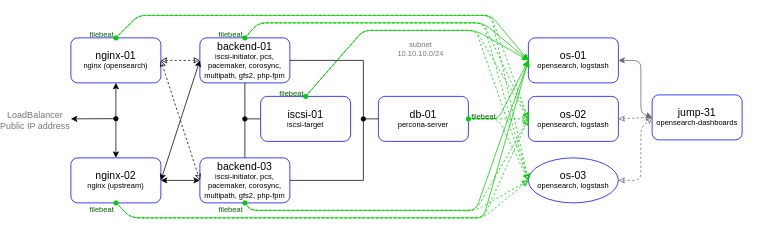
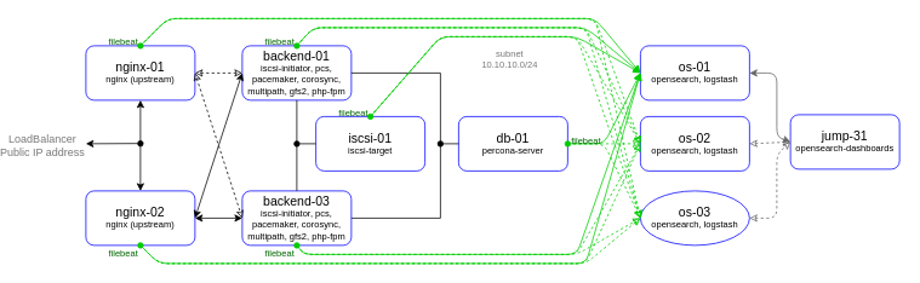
  <mxCell id="0" />
  <mxCell id="1" parent="0" />
  <mxCell id="2" value="&lt;p style=&quot;line-height: 100%&quot;&gt;&lt;font&gt;&lt;span style=&quot;font-size: 14px&quot;&gt;db-01&lt;br&gt;&lt;/span&gt;&lt;/font&gt;&lt;span style=&quot;font-size: 10px&quot;&gt;percona-server&lt;/span&gt;&lt;br&gt;&lt;/p&gt;" style="rounded=1;whiteSpace=wrap;html=1;strokeColor=#0000FF;" parent="1" vertex="1"><mxGeometry x="478" y="128" width="120" height="60" as="geometry" /></mxCell>
  <mxCell id="3" value="&lt;p style=&quot;line-height: 100%&quot;&gt;&lt;span style=&quot;font-size: 14px&quot;&gt;backend-01&lt;/span&gt;&lt;br&gt;&lt;span style=&quot;font-size: 10px&quot;&gt;iscsi-initiator, pcs, pacemaker, corosync, multipath, gfs2, php-fpm&lt;/span&gt;&lt;br&gt;&lt;/p&gt;" style="rounded=1;whiteSpace=wrap;html=1;strokeColor=#0000FF;" parent="1" vertex="1"><mxGeometry x="240" y="50" width="120" height="60" as="geometry" /></mxCell>
- <mxCell id="4" value="&lt;p style=&quot;line-height: 100%&quot;&gt;&lt;span style=&quot;font-size: 14px&quot;&gt;nginx-01&lt;/span&gt;&lt;br&gt;&lt;span style=&quot;font-size: 10px&quot;&gt;nginx (opensearch)&lt;/span&gt;&lt;br&gt;&lt;/p&gt;" style="rounded=1;whiteSpace=wrap;html=1;strokeColor=#0000FF;" parent="1" vertex="1"><mxGeometry y="50" width="120" height="60" as="geometry" x="68" /></mxCell>
+ <mxCell id="4" value="&lt;p style=&quot;line-height: 100%&quot;&gt;&lt;span style=&quot;font-size: 14px&quot;&gt;nginx-01&lt;/span&gt;&lt;br&gt;&lt;span style=&quot;font-size: 10px&quot;&gt;nginx (upstream)&lt;/span&gt;&lt;br&gt;&lt;/p&gt;" style="rounded=1;whiteSpace=wrap;html=1;strokeColor=#0000FF;" parent="1" vertex="1"><mxGeometry y="50" width="120" height="60" as="geometry" x="68" /></mxCell>
  <mxCell id="5" value="" style="endArrow=oval;html=1;rounded=0;exitX=0;exitY=0.5;exitDx=0;exitDy=0;startArrow=none;startFill=0;endFill=1;" parent="1" source="2" edge="1"><mxGeometry width="50" height="50" relative="1" as="geometry"><mxPoint x="438" y="120" as="sourcePoint" /><mxPoint x="458" y="158" as="targetPoint" /></mxGeometry></mxCell>
  <mxCell id="6" value="" style="endArrow=none;html=1;rounded=0;exitX=1;exitY=0.5;exitDx=0;exitDy=0;" parent="1" source="8" edge="1"><mxGeometry width="50" height="50" relative="1" as="geometry"><mxPoint x="428" y="260" as="sourcePoint" /><mxPoint x="458" y="160" as="targetPoint" /><Array as="points"><mxPoint x="458" y="240" /></Array></mxGeometry></mxCell>
  <mxCell id="7" value="" style="endArrow=none;html=1;rounded=0;entryX=1;entryY=0.5;entryDx=0;entryDy=0;" parent="1" target="3" edge="1"><mxGeometry width="50" height="50" relative="1" as="geometry"><mxPoint x="458" y="160" as="sourcePoint" /><mxPoint x="378" y="110" as="targetPoint" /><Array as="points"><mxPoint x="458" y="80" /></Array></mxGeometry></mxCell>
  <mxCell id="8" value="&lt;p style=&quot;line-height: 100%&quot;&gt;&lt;span style=&quot;font-size: 14px&quot;&gt;backend-03&lt;/span&gt;&lt;br&gt;&lt;span style=&quot;font-size: 10px&quot;&gt;iscsi-initiator, pcs, pacemaker, corosync, multipath, gfs2, php-fpm&lt;/span&gt;&lt;br&gt;&lt;/p&gt;" style="rounded=1;whiteSpace=wrap;html=1;strokeColor=#0000FF;" parent="1" vertex="1"><mxGeometry x="240" y="210" width="120" height="60" as="geometry" /></mxCell>
  <mxCell id="9" value="&lt;font style=&quot;font-size: 10px&quot;&gt;subnet&lt;br&gt;10.10.10.0/24&lt;/font&gt;" style="edgeLabel;html=1;align=center;verticalAlign=middle;resizable=0;points=[];fontSize=8;fontColor=#777777;" parent="1" vertex="1" connectable="0"><mxGeometry x="538.002" y="66.995" as="geometry"><mxPoint x="-5" y="-2" as="offset" /></mxGeometry></mxCell>
  <mxCell id="10" value="&lt;p style=&quot;line-height: 100%&quot;&gt;&lt;span style=&quot;font-size: 14px&quot;&gt;nginx-02&lt;/span&gt;&lt;br&gt;&lt;span style=&quot;font-size: 10px&quot;&gt;nginx (upstream)&lt;/span&gt;&lt;br&gt;&lt;/p&gt;" style="rounded=1;whiteSpace=wrap;html=1;strokeColor=#0000FF;" parent="1" vertex="1"><mxGeometry y="210" width="120" height="60" as="geometry" x="68" /></mxCell>
  <mxCell id="11" value="" style="endArrow=classic;startArrow=classic;html=1;exitX=0.5;exitY=0;exitDx=0;exitDy=0;entryX=0.5;entryY=1;entryDx=0;entryDy=0;" parent="1" source="10" target="4" edge="1"><mxGeometry width="50" height="50" relative="1" as="geometry"><mxPoint x="158" y="140" as="sourcePoint" /><mxPoint x="208" y="90" as="targetPoint" /></mxGeometry></mxCell>
  <mxCell id="12" value="" style="endArrow=oval;html=1;startArrow=classic;startFill=1;endFill=1;" parent="1" edge="1"><mxGeometry width="50" height="50" relative="1" as="geometry"><mxPoint y="158" as="sourcePoint" x="68" /><mxPoint x="128" y="157.71" as="targetPoint" /></mxGeometry></mxCell>
  <mxCell id="13" value="" style="endArrow=classic;startArrow=classic;html=1;exitX=1;exitY=0.5;exitDx=0;exitDy=0;entryX=0;entryY=0.5;entryDx=0;entryDy=0;" parent="1" source="10" target="8" edge="1"><mxGeometry width="50" height="50" relative="1" as="geometry"><mxPoint x="188" y="140" as="sourcePoint" /><mxPoint x="238" y="180" as="targetPoint" /></mxGeometry></mxCell>
  <mxCell id="14" value="" style="endArrow=classic;startArrow=classic;html=1;entryX=0;entryY=0.5;entryDx=0;entryDy=0;rounded=1;exitX=1;exitY=0.5;exitDx=0;exitDy=0;" parent="1" source="10" target="3" edge="1"><mxGeometry width="50" height="50" relative="1" as="geometry"><mxPoint x="188" y="180" as="sourcePoint" /><mxPoint x="228" y="80" as="targetPoint" /></mxGeometry></mxCell>
  <mxCell id="15" value="" style="endArrow=classic;dashed=1;html=1;exitX=1;exitY=0.5;exitDx=0;exitDy=0;entryX=0;entryY=0.5;entryDx=0;entryDy=0;startArrow=classic;startFill=0;endFill=0;" parent="1" source="4" target="3" edge="1"><mxGeometry width="50" height="50" relative="1" as="geometry"><mxPoint x="318" y="140" as="sourcePoint" /><mxPoint x="218" y="60" as="targetPoint" /></mxGeometry></mxCell>
  <mxCell id="16" value="" style="endArrow=classic;dashed=1;html=1;exitX=1;exitY=0.5;exitDx=0;exitDy=0;entryX=0;entryY=0.5;entryDx=0;entryDy=0;startArrow=classic;startFill=0;endFill=0;" parent="1" source="4" target="8" edge="1"><mxGeometry width="50" height="50" relative="1" as="geometry"><mxPoint x="198" y="60" as="sourcePoint" /><mxPoint x="248" y="10" as="targetPoint" /></mxGeometry></mxCell>
  <mxCell id="17" value="&lt;p style=&quot;line-height: 100%&quot;&gt;&lt;span style=&quot;font-size: 14px&quot;&gt;iscsi-01&lt;/span&gt;&lt;br&gt;&lt;span style=&quot;font-size: 10px&quot;&gt;iscsi-target&lt;/span&gt;&lt;br&gt;&lt;/p&gt;" style="rounded=1;whiteSpace=wrap;html=1;strokeColor=#0000FF;" parent="1" vertex="1"><mxGeometry x="321" y="128" width="120" height="60" as="geometry" /></mxCell>
  <mxCell id="18" value="" style="endArrow=none;html=1;strokeColor=#000000;exitX=0.5;exitY=0;exitDx=0;exitDy=0;entryX=0.5;entryY=1;entryDx=0;entryDy=0;" parent="1" source="8" target="3" edge="1"><mxGeometry width="50" height="50" relative="1" as="geometry"><mxPoint x="378" y="170" as="sourcePoint" /><mxPoint x="428" y="120" as="targetPoint" /></mxGeometry></mxCell>
  <mxCell id="19" value="" style="endArrow=none;html=1;strokeColor=#000000;entryX=0;entryY=0.5;entryDx=0;entryDy=0;startArrow=oval;startFill=1;" parent="1" target="17" edge="1"><mxGeometry width="50" height="50" relative="1" as="geometry"><mxPoint x="300" y="158" as="sourcePoint" /><mxPoint x="328" y="180" as="targetPoint" /></mxGeometry></mxCell>
  <mxCell id="20" value="&lt;font style=&quot;font-size: 12px&quot;&gt;LoadBalancer&lt;br&gt;Public IP address&lt;/font&gt;" style="edgeLabel;html=1;align=center;verticalAlign=middle;resizable=0;points=[];fontSize=8;fontColor=#777777;" parent="1" vertex="1" connectable="0"><mxGeometry x="20.002" y="157.995" as="geometry"><mxPoint x="-1" y="2" as="offset" /></mxGeometry></mxCell>
  <mxCell id="21" value="&lt;p style=&quot;line-height: 100%&quot;&gt;&lt;font&gt;&lt;span style=&quot;font-size: 14px&quot;&gt;os-02&lt;br&gt;&lt;/span&gt;&lt;/font&gt;&lt;span style=&quot;font-size: 10px&quot;&gt;opensearch, logstash&lt;/span&gt;&lt;/p&gt;" style="rounded=1;whiteSpace=wrap;html=1;strokeColor=#0000FF;" vertex="1" parent="1"><mxGeometry x="678" y="128" width="120" height="60" as="geometry" /></mxCell>
  <mxCell id="22" value="&lt;p style=&quot;line-height: 100%&quot;&gt;&lt;font&gt;&lt;span style=&quot;font-size: 14px&quot;&gt;os-01&lt;br&gt;&lt;/span&gt;&lt;/font&gt;&lt;span style=&quot;font-size: 10px&quot;&gt;opensearch, logstash&lt;/span&gt;&lt;/p&gt;" style="rounded=1;whiteSpace=wrap;html=1;strokeColor=#0000FF;" vertex="1" parent="1"><mxGeometry x="678" y="50" width="120" height="60" as="geometry" /></mxCell>
  <mxCell id="23" value="&lt;p style=&quot;line-height: 100%&quot;&gt;&lt;font&gt;&lt;span style=&quot;font-size: 14px&quot;&gt;os-03&lt;br&gt;&lt;/span&gt;&lt;/font&gt;&lt;span style=&quot;font-size: 10px&quot;&gt;opensearch, logstash&lt;/span&gt;&lt;/p&gt;" style="ellipse;whiteSpace=wrap;html=1;strokeColor=#0000FF;" vertex="1" parent="1"><mxGeometry x="678" y="210" width="120" height="60" as="geometry" /></mxCell>
  <mxCell id="24" value="" style="endArrow=classic;html=1;exitX=0.5;exitY=0;exitDx=0;exitDy=0;entryX=0;entryY=0.5;entryDx=0;entryDy=0;strokeColor=#00CC00;startArrow=oval;startFill=1;" edge="1" parent="1" source="4" target="22"><mxGeometry width="50" height="50" relative="1" as="geometry"><mxPoint x="138" y="30" as="sourcePoint" /><mxPoint x="188" y="-20" as="targetPoint" /><Array as="points"><mxPoint x="158" y="20" /><mxPoint x="628" y="20" /></Array></mxGeometry></mxCell>
  <mxCell id="25" value="" style="endArrow=classic;html=1;exitX=0.5;exitY=1;exitDx=0;exitDy=0;entryX=0;entryY=0.5;entryDx=0;entryDy=0;strokeColor=#00CC00;startArrow=oval;startFill=1;" edge="1" parent="1" source="10" target="22"><mxGeometry width="50" height="50" relative="1" as="geometry"><mxPoint x="106" y="380" as="sourcePoint" /><mxPoint x="656" y="410" as="targetPoint" /><Array as="points"><mxPoint x="148" y="290" /><mxPoint x="618" y="290" /></Array></mxGeometry></mxCell>
  <mxCell id="26" value="" style="endArrow=classic;html=1;exitX=0.5;exitY=0;exitDx=0;exitDy=0;strokeColor=#00CC00;entryX=0;entryY=0.5;entryDx=0;entryDy=0;startArrow=oval;startFill=1;" edge="1" parent="1" source="3" target="22"><mxGeometry width="50" height="50" relative="1" as="geometry"><mxPoint x="138" y="60" as="sourcePoint" /><mxPoint x="618" y="90" as="targetPoint" /><Array as="points"><mxPoint x="318" y="30" /><mxPoint x="618" y="30" /></Array></mxGeometry></mxCell>
  <mxCell id="27" value="" style="endArrow=classic;html=1;exitX=0.5;exitY=1;exitDx=0;exitDy=0;strokeColor=#00CC00;entryX=0;entryY=0.5;entryDx=0;entryDy=0;startArrow=oval;startFill=1;" edge="1" parent="1" source="8" target="22"><mxGeometry width="50" height="50" relative="1" as="geometry"><mxPoint x="138" y="280" as="sourcePoint" /><mxPoint x="628" y="130" as="targetPoint" /><Array as="points"><mxPoint x="308" y="280" /><mxPoint x="608" y="280" /></Array></mxGeometry></mxCell>
  <mxCell id="28" value="" style="endArrow=classic;html=1;entryX=0;entryY=0.5;entryDx=0;entryDy=0;strokeColor=#00CC00;exitX=1;exitY=0.5;exitDx=0;exitDy=0;startArrow=oval;startFill=1;" edge="1" parent="1" source="2" target="22"><mxGeometry width="50" height="50" relative="1" as="geometry"><mxPoint x="598" y="160" as="sourcePoint" /><mxPoint x="698" y="100" as="targetPoint" /><Array as="points"><mxPoint x="638" y="158" /></Array></mxGeometry></mxCell>
  <mxCell id="29" value="" style="endArrow=classic;html=1;exitX=0.5;exitY=0;exitDx=0;exitDy=0;strokeColor=#00CC00;entryX=0;entryY=0.5;entryDx=0;entryDy=0;startArrow=oval;startFill=1;" edge="1" parent="1" source="17" target="22"><mxGeometry width="50" height="50" relative="1" as="geometry"><mxPoint x="310" y="60" as="sourcePoint" /><mxPoint x="608" y="90" as="targetPoint" /><Array as="points"><mxPoint x="458" y="40" /><mxPoint x="608" y="40" /></Array></mxGeometry></mxCell>
  <mxCell id="30" value="" style="endArrow=classic;html=1;exitX=0.5;exitY=0;exitDx=0;exitDy=0;entryX=0;entryY=0.5;entryDx=0;entryDy=0;strokeColor=#00CC00;dashed=1;endFill=0;" edge="1" parent="1" target="21"><mxGeometry width="50" height="50" relative="1" as="geometry"><mxPoint x="128" y="50" as="sourcePoint" /><mxPoint x="668" y="153" as="targetPoint" /><Array as="points"><mxPoint x="158" y="20" /><mxPoint x="628" y="20" /></Array></mxGeometry></mxCell>
  <mxCell id="31" value="" style="endArrow=classic;html=1;exitX=0.5;exitY=0;exitDx=0;exitDy=0;entryX=0;entryY=0.5;entryDx=0;entryDy=0;strokeColor=#00CC00;dashed=1;endFill=0;" edge="1" parent="1" target="23"><mxGeometry width="50" height="50" relative="1" as="geometry"><mxPoint x="128" y="50" as="sourcePoint" /><mxPoint x="668" y="230" as="targetPoint" /><Array as="points"><mxPoint x="158" y="20" /><mxPoint x="628" y="20" /></Array></mxGeometry></mxCell>
  <mxCell id="32" value="" style="endArrow=classic;html=1;exitX=0.5;exitY=0;exitDx=0;exitDy=0;strokeColor=#00CC00;dashed=1;endFill=0;entryX=0;entryY=0.5;entryDx=0;entryDy=0;" edge="1" parent="1" target="21"><mxGeometry width="50" height="50" relative="1" as="geometry"><mxPoint x="300" y="50" as="sourcePoint" /><mxPoint x="608" y="110" as="targetPoint" /><Array as="points"><mxPoint x="318" y="30" /><mxPoint x="618" y="30" /></Array></mxGeometry></mxCell>
  <mxCell id="33" value="" style="endArrow=classic;html=1;exitX=0.5;exitY=0;exitDx=0;exitDy=0;strokeColor=#00CC00;dashed=1;endFill=0;entryX=0;entryY=0.5;entryDx=0;entryDy=0;" edge="1" parent="1" target="23"><mxGeometry width="50" height="50" relative="1" as="geometry"><mxPoint x="300" y="50" as="sourcePoint" /><mxPoint x="638" y="220" as="targetPoint" /><Array as="points"><mxPoint x="318" y="30" /><mxPoint x="618" y="30" /></Array></mxGeometry></mxCell>
  <mxCell id="34" value="" style="endArrow=classic;html=1;exitX=0.5;exitY=0;exitDx=0;exitDy=0;strokeColor=#00CC00;dashed=1;endFill=0;entryX=0;entryY=0.5;entryDx=0;entryDy=0;" edge="1" parent="1" target="21"><mxGeometry width="50" height="50" relative="1" as="geometry"><mxPoint x="381" y="128" as="sourcePoint" /><mxPoint x="598" y="90" as="targetPoint" /><Array as="points"><mxPoint x="458" y="40" /><mxPoint x="608" y="40" /></Array></mxGeometry></mxCell>
  <mxCell id="35" value="" style="endArrow=classic;html=1;exitX=0.5;exitY=0;exitDx=0;exitDy=0;strokeColor=#00CC00;dashed=1;endFill=0;entryX=0;entryY=0.5;entryDx=0;entryDy=0;" edge="1" parent="1" target="23"><mxGeometry width="50" height="50" relative="1" as="geometry"><mxPoint x="381" y="128" as="sourcePoint" /><mxPoint x="658" y="250" as="targetPoint" /><Array as="points"><mxPoint x="458" y="40" /><mxPoint x="608" y="40" /></Array></mxGeometry></mxCell>
  <mxCell id="36" value="" style="endArrow=classic;html=1;strokeColor=#00CC00;exitX=1;exitY=0.5;exitDx=0;exitDy=0;dashed=1;endFill=0;entryX=0;entryY=0.5;entryDx=0;entryDy=0;" edge="1" parent="1" target="21"><mxGeometry width="50" height="50" relative="1" as="geometry"><mxPoint x="598" y="158" as="sourcePoint" /><mxPoint x="638" y="190" as="targetPoint" /><Array as="points"><mxPoint x="638" y="158" /></Array></mxGeometry></mxCell>
  <mxCell id="37" value="" style="endArrow=classic;html=1;strokeColor=#00CC00;exitX=1;exitY=0.5;exitDx=0;exitDy=0;dashed=1;endFill=0;entryX=0;entryY=0.5;entryDx=0;entryDy=0;" edge="1" parent="1" target="23"><mxGeometry width="50" height="50" relative="1" as="geometry"><mxPoint x="598" y="158" as="sourcePoint" /><mxPoint x="638" y="220" as="targetPoint" /><Array as="points"><mxPoint x="638" y="158" /></Array></mxGeometry></mxCell>
  <mxCell id="38" value="" style="endArrow=classic;html=1;exitX=0.5;exitY=1;exitDx=0;exitDy=0;strokeColor=#00CC00;dashed=1;endFill=0;entryX=0;entryY=0.5;entryDx=0;entryDy=0;" edge="1" parent="1" target="21"><mxGeometry width="50" height="50" relative="1" as="geometry"><mxPoint x="300" y="270" as="sourcePoint" /><mxPoint x="688" y="300" as="targetPoint" /><Array as="points"><mxPoint x="308" y="280" /><mxPoint x="608" y="280" /></Array></mxGeometry></mxCell>
  <mxCell id="39" value="" style="endArrow=classic;html=1;exitX=0.5;exitY=1;exitDx=0;exitDy=0;strokeColor=#00CC00;dashed=1;endFill=0;entryX=0;entryY=0.5;entryDx=0;entryDy=0;" edge="1" parent="1" target="23"><mxGeometry width="50" height="50" relative="1" as="geometry"><mxPoint x="301" y="270" as="sourcePoint" /><mxPoint x="639" y="260" as="targetPoint" /><Array as="points"><mxPoint x="308" y="280" /><mxPoint x="608" y="280" /></Array></mxGeometry></mxCell>
  <mxCell id="40" value="" style="endArrow=classic;html=1;exitX=0.5;exitY=1;exitDx=0;exitDy=0;strokeColor=#00CC00;dashed=1;endFill=0;entryX=0;entryY=0.5;entryDx=0;entryDy=0;" edge="1" parent="1" target="21"><mxGeometry width="50" height="50" relative="1" as="geometry"><mxPoint x="128" y="270" as="sourcePoint" /><mxPoint x="808" y="200" as="targetPoint" /><Array as="points"><mxPoint x="148" y="290" /><mxPoint x="618" y="290" /></Array></mxGeometry></mxCell>
  <mxCell id="41" value="" style="endArrow=classic;html=1;exitX=0.5;exitY=1;exitDx=0;exitDy=0;strokeColor=#00CC00;dashed=1;endFill=0;entryX=0;entryY=0.5;entryDx=0;entryDy=0;" edge="1" parent="1" target="23"><mxGeometry width="50" height="50" relative="1" as="geometry"><mxPoint x="128" y="270" as="sourcePoint" /><mxPoint x="648" y="280" as="targetPoint" /><Array as="points"><mxPoint x="148" y="290" /><mxPoint x="618" y="290" /></Array></mxGeometry></mxCell>
  <mxCell id="42" value="&lt;span style=&quot;font-size: 10px&quot;&gt;&lt;font color=&quot;#006600&quot;&gt;filebeat&lt;/font&gt;&lt;/span&gt;" style="edgeLabel;html=1;align=center;verticalAlign=middle;resizable=0;points=[];fontSize=8;fontColor=#777777;labelBackgroundColor=none;" vertex="1" connectable="0" parent="1"><mxGeometry x="114.002" y="46.995" as="geometry"><mxPoint x="-6" y="-2" as="offset" /></mxGeometry></mxCell>
  <mxCell id="43" value="&lt;span style=&quot;font-size: 10px&quot;&gt;&lt;font color=&quot;#006600&quot;&gt;filebeat&lt;/font&gt;&lt;/span&gt;" style="edgeLabel;html=1;align=center;verticalAlign=middle;resizable=0;points=[];fontSize=8;fontColor=#777777;labelBackgroundColor=none;" vertex="1" connectable="0" parent="1"><mxGeometry x="286.002" y="46.995" as="geometry"><mxPoint x="-6" y="-2" as="offset" /></mxGeometry></mxCell>
  <mxCell id="44" value="&lt;span style=&quot;font-size: 10px&quot;&gt;&lt;font color=&quot;#006600&quot;&gt;filebeat&lt;/font&gt;&lt;/span&gt;" style="edgeLabel;html=1;align=center;verticalAlign=middle;resizable=0;points=[];fontSize=8;fontColor=#777777;labelBackgroundColor=none;" vertex="1" connectable="0" parent="1"><mxGeometry x="367.002" y="125.995" as="geometry"><mxPoint x="-6" y="-2" as="offset" /></mxGeometry></mxCell>
  <mxCell id="45" value="&lt;span style=&quot;font-size: 10px&quot;&gt;&lt;font color=&quot;#006600&quot;&gt;filebeat&lt;/font&gt;&lt;/span&gt;" style="edgeLabel;html=1;align=center;verticalAlign=middle;resizable=0;points=[];fontSize=8;fontColor=#777777;labelBackgroundColor=none;" vertex="1" connectable="0" parent="1"><mxGeometry x="114.002" y="279.995" as="geometry"><mxPoint x="-6" y="-2" as="offset" /></mxGeometry></mxCell>
  <mxCell id="46" value="&lt;span style=&quot;font-size: 10px&quot;&gt;&lt;font color=&quot;#006600&quot;&gt;filebeat&lt;/font&gt;&lt;/span&gt;" style="edgeLabel;html=1;align=center;verticalAlign=middle;resizable=0;points=[];fontSize=8;fontColor=#777777;labelBackgroundColor=none;" vertex="1" connectable="0" parent="1"><mxGeometry x="286.002" y="279.995" as="geometry"><mxPoint x="-6" y="-2" as="offset" /></mxGeometry></mxCell>
  <mxCell id="47" value="&lt;span style=&quot;font-size: 10px&quot;&gt;&lt;font color=&quot;#006600&quot;&gt;filebeat&lt;/font&gt;&lt;/span&gt;" style="edgeLabel;html=1;align=center;verticalAlign=middle;resizable=0;points=[];fontSize=8;fontColor=#777777;labelBackgroundColor=none;" vertex="1" connectable="0" parent="1"><mxGeometry x="623.002" y="155.995" as="geometry"><mxPoint x="-6" y="-2" as="offset" /></mxGeometry></mxCell>
  <mxCell id="48" value="&lt;p style=&quot;line-height: 100%&quot;&gt;&lt;font&gt;&lt;span style=&quot;font-size: 14px&quot;&gt;jump-31&lt;br&gt;&lt;/span&gt;&lt;/font&gt;&lt;span style=&quot;font-size: 10px&quot;&gt;opensearch-dashboards&lt;/span&gt;&lt;/p&gt;" style="rounded=1;whiteSpace=wrap;html=1;strokeColor=#0000FF;" vertex="1" parent="1"><mxGeometry x="843" y="126" width="120" height="60" as="geometry" /></mxCell>
  <mxCell id="49" value="" style="endArrow=classic;startArrow=classic;html=1;exitX=1;exitY=0.5;exitDx=0;exitDy=0;entryX=0;entryY=0.5;entryDx=0;entryDy=0;strokeColor=#666666;" edge="1" parent="1" source="22" target="48"><mxGeometry width="50" height="50" relative="1" as="geometry"><mxPoint x="798" y="210" as="sourcePoint" /><mxPoint x="848" y="160" as="targetPoint" /><Array as="points"><mxPoint x="828" y="80" /><mxPoint x="828" y="150" /></Array></mxGeometry></mxCell>
  <mxCell id="50" value="" style="endArrow=classic;startArrow=classic;html=1;exitX=1;exitY=0.5;exitDx=0;exitDy=0;entryX=0;entryY=0.5;entryDx=0;entryDy=0;strokeColor=#666666;dashed=1;endFill=0;startFill=0;" edge="1" parent="1" source="21" target="48"><mxGeometry width="50" height="50" relative="1" as="geometry"><mxPoint x="808" y="90" as="sourcePoint" /><mxPoint x="853" y="166" as="targetPoint" /></mxGeometry></mxCell>
  <mxCell id="51" value="" style="endArrow=classic;startArrow=classic;html=1;exitX=1;exitY=0.5;exitDx=0;exitDy=0;entryX=0;entryY=0.5;entryDx=0;entryDy=0;strokeColor=#666666;dashed=1;endFill=0;startFill=0;" edge="1" parent="1" source="23" target="48"><mxGeometry width="50" height="50" relative="1" as="geometry"><mxPoint x="808" y="168" as="sourcePoint" /><mxPoint x="853" y="166" as="targetPoint" /><Array as="points"><mxPoint x="828" y="240" /><mxPoint x="828" y="170" /></Array></mxGeometry></mxCell>
